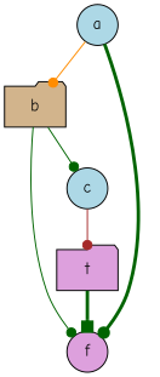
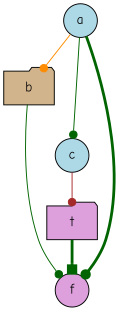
  digraph {
    fontname="Comic Neue"
    node [fillcolor=lightblue fontname="Comic Neue" shape=circle style=filled]
    edge [arrowhead=dot color=darkgreen fontname="Comic Neue"]
    b [fillcolor=tan shape=folder]
    a
    f [fillcolor=plum]
    c
    t [fillcolor=plum shape=folder]
    b -> f
-   b -> c
+   a -> c
    a -> b [color=darkorange]
    a -> f [penwidth=3]
    c -> t [color=brown]
    t -> f [arrowhead=box penwidth=3]
  }
